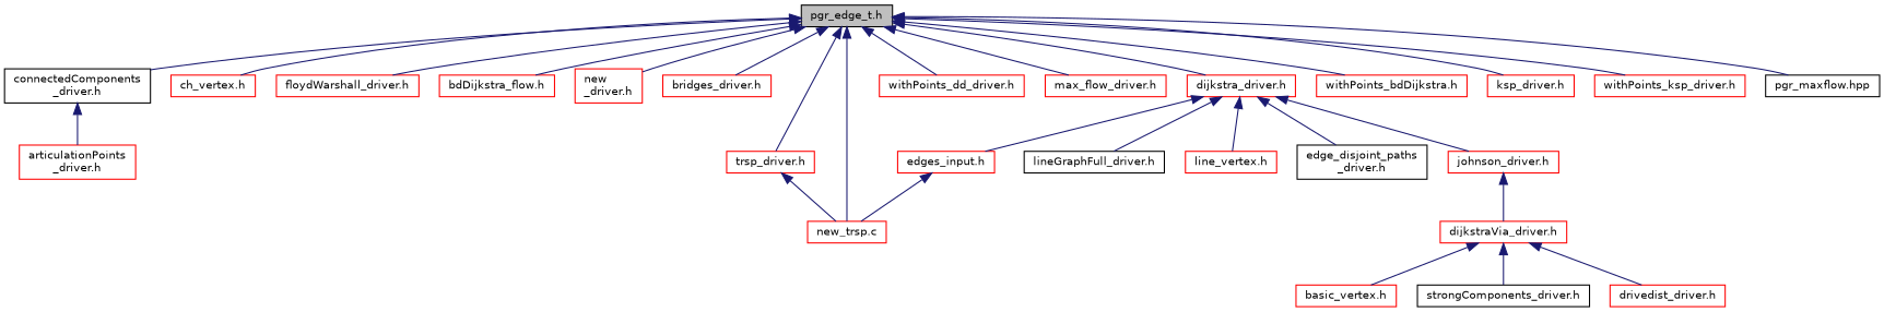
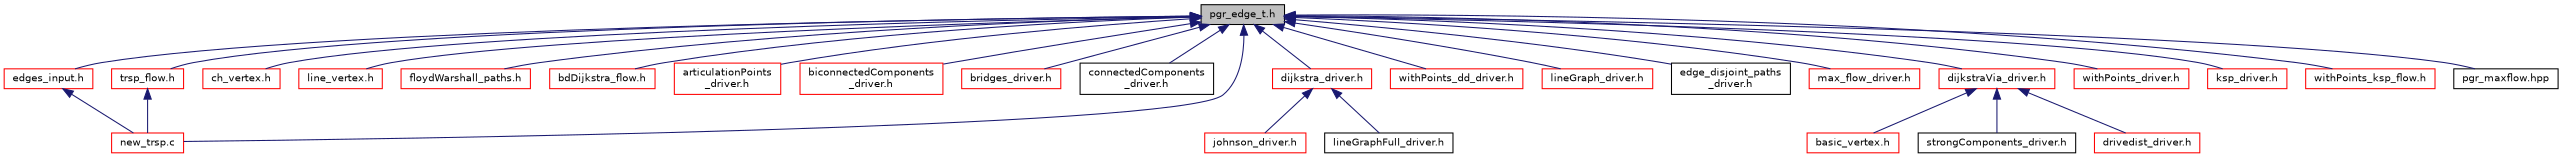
  digraph {
    node [color=red fillcolor=white fontname=Helvetica fontsize=10 shape=record style=filled]
    edge [color=midnightblue dir=back fontname=Helvetica fontsize=10 labelfontname=Helvetica labelfontsize=10 style=solid]
    n1 [color=black fillcolor=grey75 fontcolor=black height=0.2 label="pgr_edge_t.h" width=0.4]
    n2 [height=0.2 label="new_trsp.c" width=0.4]
    n3 [height=0.2 label="edges_input.h" width=0.4]
    n4 [height=0.2 label="ch_vertex.h" width=0.4]
    n5 [height=0.2 label="line_vertex.h" width=0.4]
-   n6 [height=0.2 label="floydWarshall_driver.h" width=0.4]
+   n6 [height=0.2 label="floydWarshall_paths.h" width=0.4]
    n7 [height=0.2 label="bdDijkstra_flow.h" width=0.4]
    n8 [height=0.2 label="articulationPoints\l_driver.h" width=0.4]
-   n9 [height=0.2 label="new\l_driver.h" width=0.4]
+   n9 [height=0.2 label="biconnectedComponents\l_driver.h" width=0.4]
    n10 [height=0.2 label="bridges_driver.h" width=0.4]
    n11 [color=black height=0.2 label="connectedComponents\l_driver.h" width=0.4]
    n12 [height=0.2 label="dijkstra_driver.h" width=0.4]
    n13 [height=0.2 label="dijkstraVia_driver.h" width=0.4]
    n14 [height=0.2 label="withPoints_dd_driver.h" width=0.4]
+   n15 [height=0.2 label="lineGraph_driver.h" width=0.4]
    n16 [color=black height=0.2 label="edge_disjoint_paths\l_driver.h" width=0.4]
    n17 [height=0.2 label="max_flow_driver.h" width=0.4]
-   n18 [height=0.2 label="trsp_driver.h" width=0.4]
-   n19 [height=0.2 label="withPoints_bdDijkstra.h" width=0.4]
+   n18 [height=0.2 label="trsp_flow.h" width=0.4]
+   n19 [height=0.2 label="withPoints_driver.h" width=0.4]
    n20 [height=0.2 label="ksp_driver.h" width=0.4]
-   n21 [height=0.2 label="withPoints_ksp_driver.h" width=0.4]
+   n21 [height=0.2 label="withPoints_ksp_flow.h" width=0.4]
    n22 [color=black height=0.2 label="pgr_maxflow.hpp" width=0.4]
    n23 [height=0.2 label="basic_vertex.h" width=0.4]
    n24 [height=0.2 label="johnson_driver.h" width=0.4]
    n25 [color=black height=0.2 label="strongComponents_driver.h" width=0.4]
    n26 [color=black height=0.2 label="lineGraphFull_driver.h" width=0.4]
    n27 [height=0.2 label="drivedist_driver.h" width=0.4]
    n1 -> n2
-   n12 -> n3
+   n1 -> n3
    n1 -> n4
-   n12 -> n5
+   n1 -> n5
    n1 -> n6
    n1 -> n7
-   n11 -> n8
+   n1 -> n8
    n1 -> n9
    n1 -> n10
    n1 -> n11
    n1 -> n12
-   n24 -> n13
+   n1 -> n13
    n1 -> n14
-   n12 -> n16
+   n1 -> n15
+   n1 -> n16
    n1 -> n17
    n1 -> n18
    n1 -> n19
    n1 -> n20
    n1 -> n21
    n1 -> n22
    n3 -> n2
    n12 -> n24
    n12 -> n26
    n13 -> n23
    n13 -> n25
    n13 -> n27
    n18 -> n2
  }
